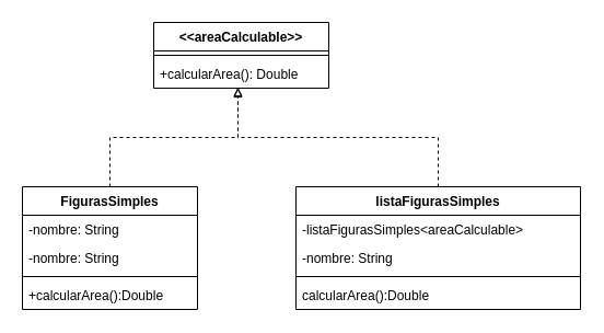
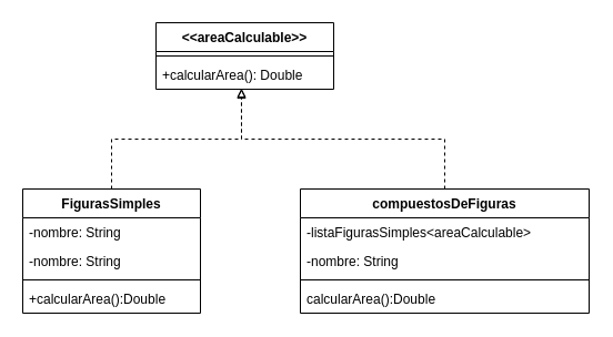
  <mxCell id="0" />
  <mxCell id="1" parent="0" />
  <mxCell id="2" style="edgeStyle=orthogonalEdgeStyle;rounded=0;orthogonalLoop=1;jettySize=auto;html=1;entryX=0.481;entryY=0.962;entryDx=0;entryDy=0;entryPerimeter=0;fontColor=default;dashed=1;strokeColor=default;labelBackgroundColor=default;endArrow=block;endFill=0;" edge="1" parent="1" source="3" target="16"><mxGeometry relative="1" as="geometry" /></mxCell>
  <mxCell id="3" value="FigurasSimples" style="swimlane;fontStyle=1;align=center;verticalAlign=top;childLayout=stackLayout;horizontal=1;startSize=26;horizontalStack=0;resizeParent=1;resizeParentMax=0;resizeLast=0;collapsible=1;marginBottom=0;fillColor=default;strokeColor=default;fontColor=default;" vertex="1" parent="1"><mxGeometry x="20" y="170" width="160" height="112" as="geometry" /></mxCell>
  <mxCell id="4" value="-nombre: String" style="text;strokeColor=none;fillColor=none;align=left;verticalAlign=top;spacingLeft=4;spacingRight=4;overflow=hidden;rotatable=0;points=[[0,0.5],[1,0.5]];portConstraint=eastwest;fontColor=default;" vertex="1" parent="3"><mxGeometry y="26" width="160" height="26" as="geometry" /></mxCell>
  <mxCell id="5" value="-nombre: String" style="text;strokeColor=none;fillColor=none;align=left;verticalAlign=top;spacingLeft=4;spacingRight=4;overflow=hidden;rotatable=0;points=[[0,0.5],[1,0.5]];portConstraint=eastwest;fontColor=default;" vertex="1" parent="3"><mxGeometry y="52" width="160" height="26" as="geometry" /></mxCell>
  <mxCell id="6" value="" style="line;strokeWidth=1;fillColor=none;align=left;verticalAlign=middle;spacingTop=-1;spacingLeft=3;spacingRight=3;rotatable=0;labelPosition=right;points=[];portConstraint=eastwest;" vertex="1" parent="3"><mxGeometry y="78" width="160" height="8" as="geometry" /></mxCell>
  <mxCell id="7" value="+calcularArea():Double" style="text;strokeColor=none;fillColor=none;align=left;verticalAlign=top;spacingLeft=4;spacingRight=4;overflow=hidden;rotatable=0;points=[[0,0.5],[1,0.5]];portConstraint=eastwest;fontColor=default;" vertex="1" parent="3"><mxGeometry y="86" width="160" height="26" as="geometry" /></mxCell>
  <mxCell id="8" style="edgeStyle=orthogonalEdgeStyle;rounded=0;orthogonalLoop=1;jettySize=auto;html=1;entryX=0.481;entryY=1;entryDx=0;entryDy=0;entryPerimeter=0;fontColor=default;dashed=1;strokeColor=default;labelBackgroundColor=default;endArrow=block;endFill=0;" edge="1" parent="1" source="9" target="16"><mxGeometry relative="1" as="geometry" /></mxCell>
- <mxCell id="9" value="listaFigurasSimples" style="swimlane;fontStyle=1;align=center;verticalAlign=top;childLayout=stackLayout;horizontal=1;startSize=26;horizontalStack=0;resizeParent=1;resizeParentMax=0;resizeLast=0;collapsible=1;marginBottom=0;fontColor=default;strokeColor=default;fillColor=default;" vertex="1" parent="1"><mxGeometry x="270" y="170" width="260" height="112" as="geometry" /></mxCell>
+ <mxCell id="9" value="compuestosDeFiguras" style="swimlane;fontStyle=1;align=center;verticalAlign=top;childLayout=stackLayout;horizontal=1;startSize=26;horizontalStack=0;resizeParent=1;resizeParentMax=0;resizeLast=0;collapsible=1;marginBottom=0;fontColor=default;strokeColor=default;fillColor=default;" vertex="1" parent="1"><mxGeometry x="270" y="170" width="260" height="112" as="geometry" /></mxCell>
  <mxCell id="10" value="-listaFigurasSimples&lt;areaCalculable&gt;" style="text;strokeColor=none;fillColor=none;align=left;verticalAlign=top;spacingLeft=4;spacingRight=4;overflow=hidden;rotatable=0;points=[[0,0.5],[1,0.5]];portConstraint=eastwest;fontColor=default;" vertex="1" parent="9"><mxGeometry y="26" width="260" height="26" as="geometry" /></mxCell>
  <mxCell id="11" value="-nombre: String" style="text;strokeColor=none;fillColor=none;align=left;verticalAlign=top;spacingLeft=4;spacingRight=4;overflow=hidden;rotatable=0;points=[[0,0.5],[1,0.5]];portConstraint=eastwest;fontColor=default;" vertex="1" parent="9"><mxGeometry y="52" width="260" height="26" as="geometry" /></mxCell>
  <mxCell id="12" value="" style="line;strokeWidth=1;fillColor=none;align=left;verticalAlign=middle;spacingTop=-1;spacingLeft=3;spacingRight=3;rotatable=0;labelPosition=right;points=[];portConstraint=eastwest;fontColor=default;" vertex="1" parent="9"><mxGeometry y="78" width="260" height="8" as="geometry" /></mxCell>
  <mxCell id="13" value="calcularArea():Double&#10;" style="text;strokeColor=none;fillColor=none;align=left;verticalAlign=top;spacingLeft=4;spacingRight=4;overflow=hidden;rotatable=0;points=[[0,0.5],[1,0.5]];portConstraint=eastwest;fontColor=default;" vertex="1" parent="9"><mxGeometry y="86" width="260" height="26" as="geometry" /></mxCell>
  <mxCell id="14" value="&lt;&lt;areaCalculable&gt;&gt;" style="swimlane;fontStyle=1;align=center;verticalAlign=top;childLayout=stackLayout;horizontal=1;startSize=26;horizontalStack=0;resizeParent=1;resizeParentMax=0;resizeLast=0;collapsible=1;marginBottom=0;fontColor=default;strokeColor=default;fillColor=default;" vertex="1" parent="1"><mxGeometry x="140" y="20" width="160" height="60" as="geometry" /></mxCell>
  <mxCell id="15" value="" style="line;strokeWidth=1;fillColor=none;align=left;verticalAlign=middle;spacingTop=-1;spacingLeft=3;spacingRight=3;rotatable=0;labelPosition=right;points=[];portConstraint=eastwest;fontColor=default;" vertex="1" parent="14"><mxGeometry y="26" width="160" height="8" as="geometry" /></mxCell>
  <mxCell id="16" value="+calcularArea(): Double" style="text;strokeColor=none;fillColor=none;align=left;verticalAlign=top;spacingLeft=4;spacingRight=4;overflow=hidden;rotatable=0;points=[[0,0.5],[1,0.5]];portConstraint=eastwest;fontColor=default;" vertex="1" parent="14"><mxGeometry y="34" width="160" height="26" as="geometry" /></mxCell>
